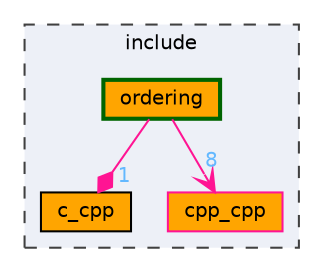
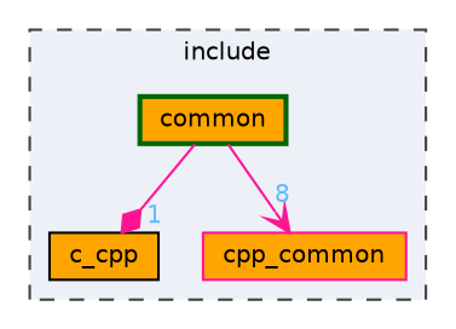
  digraph {
    compound=true
    node [fillcolor=orange fontname=Helvetica fontsize=10 shape=box style=filled]
    edge [color=deeppink fontcolor=steelblue1 fontname=Helvetica fontsize=10 labeldistance=1.5 labelfontname=Helvetica labelfontsize=10]
    n1 [color=black height=0.2 label=c_cpp width=0.4]
-   n2 [color=deeppink height=0.2 label=cpp_cpp width=0.4]
-   n3 [color=darkgreen height=0.2 label=ordering style="filled,bold" width=0.4]
+   n2 [color=deeppink height=0.2 label=cpp_common width=0.4]
+   n3 [color=darkgreen height=0.2 label=common style="filled,bold" width=0.4]
    subgraph cluster_1 {
      bgcolor="#edf0f7"
      fontname=Helvetica
      fontsize=10
      label=include
      pencolor=grey25
      style="filled,dashed"
      n1
      n2
      n3
    }
    n3 -> n1 [arrowhead=diamond headlabel=1]
    n3 -> n2 [arrowhead=vee headlabel=8]
  }
